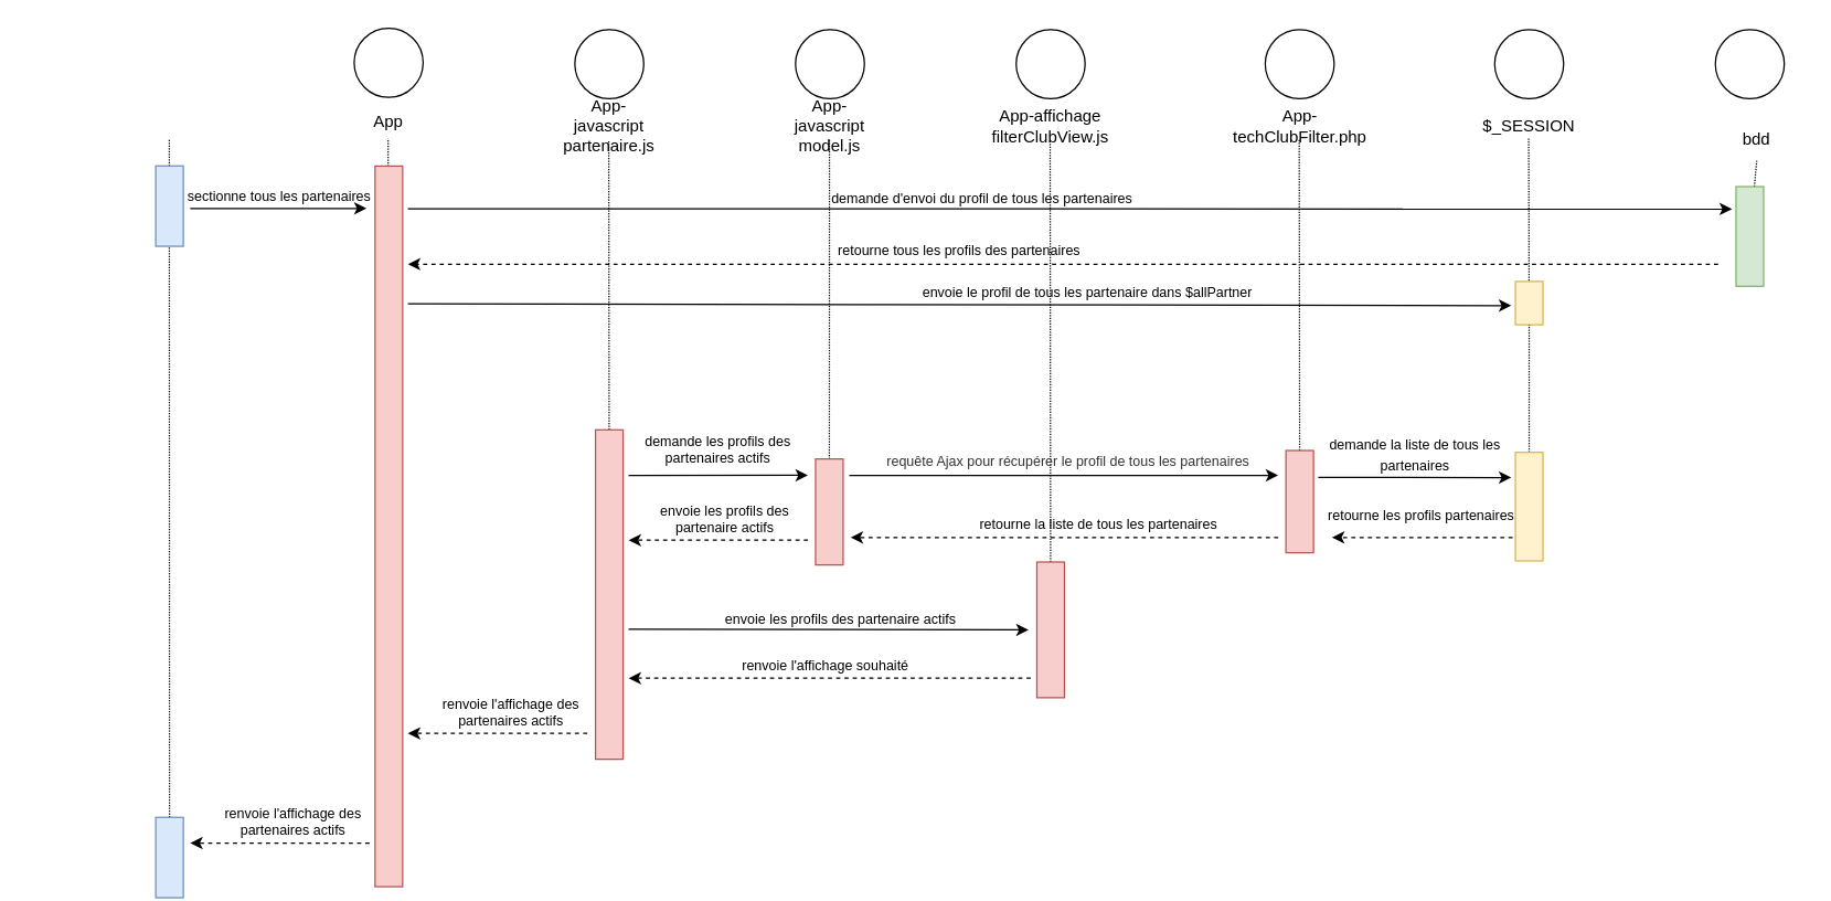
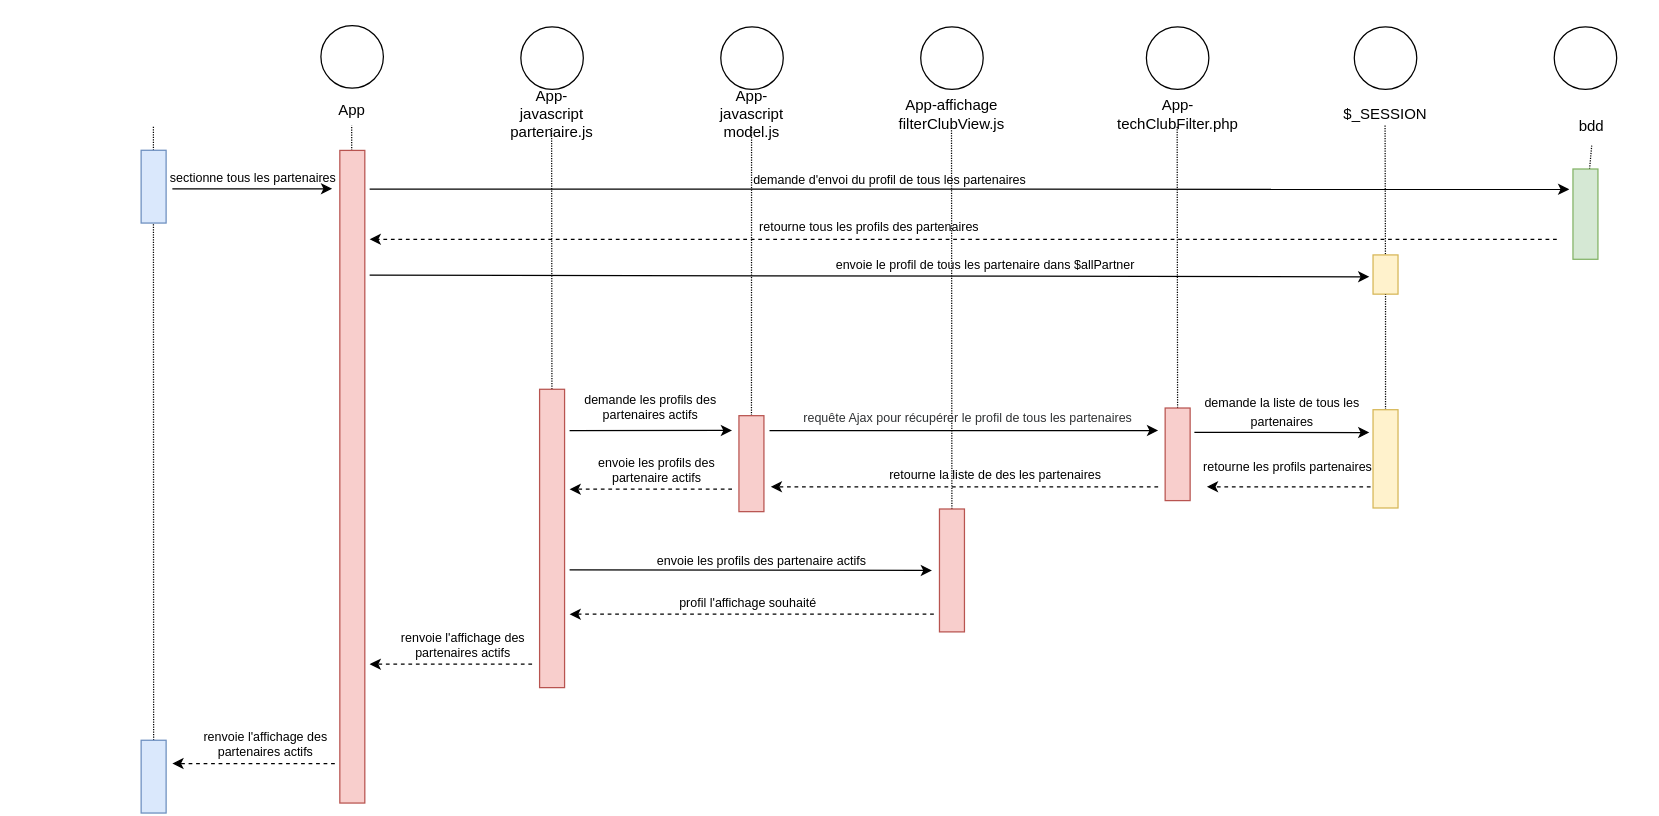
  <mxCell id="0" />
  <mxCell id="1" parent="0" />
  <mxCell id="2" value="" style="ellipse;whiteSpace=wrap;html=1;aspect=fixed;" parent="1" vertex="1"><mxGeometry x="1242.96" y="21" width="50" height="50" as="geometry" /></mxCell>
  <mxCell id="3" value="bdd" style="text;html=1;strokeColor=none;fillColor=none;align=center;verticalAlign=middle;whiteSpace=wrap;rounded=0;" parent="1" vertex="1"><mxGeometry x="1242.96" y="86" width="60" height="30" as="geometry" /></mxCell>
  <mxCell id="4" value="" style="ellipse;whiteSpace=wrap;html=1;aspect=fixed;" parent="1" vertex="1"><mxGeometry x="256" y="20" width="50" height="50" as="geometry" /></mxCell>
  <mxCell id="5" value="App" style="text;html=1;strokeColor=none;fillColor=none;align=center;verticalAlign=middle;whiteSpace=wrap;rounded=0;" parent="1" vertex="1"><mxGeometry x="251" y="70" width="60" height="35" as="geometry" /></mxCell>
  <mxCell id="6" value="" style="ellipse;whiteSpace=wrap;html=1;aspect=fixed;" parent="1" vertex="1"><mxGeometry x="416" y="21" width="50" height="50" as="geometry" /></mxCell>
  <mxCell id="7" value="App-javascript partenaire.js" style="text;html=1;strokeColor=none;fillColor=none;align=center;verticalAlign=middle;whiteSpace=wrap;rounded=0;" parent="1" vertex="1"><mxGeometry x="411" y="76" width="60" height="30" as="geometry" /></mxCell>
  <mxCell id="8" value="" style="endArrow=none;html=1;rounded=0;dashed=1;dashPattern=1 1;startArrow=none;" parent="1" source="58" edge="1"><mxGeometry width="50" height="50" relative="1" as="geometry"><mxPoint x="121.88" y="801" as="sourcePoint" /><mxPoint x="121.96" y="101" as="targetPoint" /></mxGeometry></mxCell>
  <mxCell id="9" value="" style="endArrow=none;html=1;rounded=0;dashed=1;dashPattern=1 1;exitX=0;exitY=0.5;exitDx=0;exitDy=0;" parent="1" source="12" edge="1"><mxGeometry width="50" height="50" relative="1" as="geometry"><mxPoint x="280.55" y="800" as="sourcePoint" /><mxPoint x="280.63" y="100" as="targetPoint" /></mxGeometry></mxCell>
  <mxCell id="10" value="" style="endArrow=none;html=1;rounded=0;dashed=1;dashPattern=1 1;startArrow=none;" parent="1" source="46" edge="1"><mxGeometry width="50" height="50" relative="1" as="geometry"><mxPoint x="440.55" y="801" as="sourcePoint" /><mxPoint x="440.63" y="101" as="targetPoint" /></mxGeometry></mxCell>
  <mxCell id="11" value="" style="rounded=0;whiteSpace=wrap;html=1;rotation=-90;fillColor=#dae8fc;strokeColor=#6c8ebf;" parent="1" vertex="1"><mxGeometry x="93" y="138.87" width="58.25" height="20" as="geometry" /></mxCell>
  <mxCell id="12" value="" style="rounded=0;whiteSpace=wrap;html=1;rotation=-90;fillColor=#f8cecc;strokeColor=#b85450;" parent="1" vertex="1"><mxGeometry x="20" y="371" width="522.28" height="20" as="geometry" /></mxCell>
  <mxCell id="13" value="&lt;font style=&quot;font-size: 10px;&quot;&gt;sectionne tous les partenaires&lt;/font&gt;" style="text;html=1;strokeColor=none;fillColor=none;align=center;verticalAlign=middle;whiteSpace=wrap;rounded=0;" parent="1" vertex="1"><mxGeometry x="132" y="141" width="140" as="geometry" /></mxCell>
  <mxCell id="14" value="&lt;font style=&quot;font-size: 10px;&quot;&gt;demande d'envoi du profil de tous les partenaires&lt;/font&gt;" style="text;html=1;strokeColor=none;fillColor=none;align=center;verticalAlign=middle;whiteSpace=wrap;rounded=0;" parent="1" vertex="1"><mxGeometry x="565" y="141" width="293" height="4" as="geometry" /></mxCell>
  <mxCell id="15" value="&lt;font style=&quot;font-size: 10px;&quot;&gt;retourne tous les profils des partenaires&lt;/font&gt;" style="text;html=1;strokeColor=none;fillColor=none;align=center;verticalAlign=middle;whiteSpace=wrap;rounded=0;" parent="1" vertex="1"><mxGeometry x="585" y="180.87" width="220" as="geometry" /></mxCell>
  <mxCell id="16" value="" style="ellipse;whiteSpace=wrap;html=1;aspect=fixed;" parent="1" vertex="1"><mxGeometry x="1082.96" y="21" width="50" height="50" as="geometry" /></mxCell>
  <mxCell id="17" value="$_SESSION" style="text;html=1;strokeColor=none;fillColor=none;align=center;verticalAlign=middle;whiteSpace=wrap;rounded=0;" parent="1" vertex="1"><mxGeometry x="1077.96" y="76" width="60" height="30" as="geometry" /></mxCell>
  <mxCell id="18" value="" style="ellipse;whiteSpace=wrap;html=1;aspect=fixed;" parent="1" vertex="1"><mxGeometry x="576" y="21" width="50" height="50" as="geometry" /></mxCell>
  <mxCell id="19" value="App-javascript model.js" style="text;html=1;strokeColor=none;fillColor=none;align=center;verticalAlign=middle;whiteSpace=wrap;rounded=0;" parent="1" vertex="1"><mxGeometry x="571" y="76" width="60" height="30" as="geometry" /></mxCell>
  <mxCell id="20" value="" style="endArrow=none;html=1;rounded=0;dashed=1;dashPattern=1 1;startArrow=none;" parent="1" source="33" edge="1"><mxGeometry width="50" height="50" relative="1" as="geometry"><mxPoint x="600.55" y="801" as="sourcePoint" /><mxPoint x="600.63" y="101" as="targetPoint" /></mxGeometry></mxCell>
  <mxCell id="21" value="" style="ellipse;whiteSpace=wrap;html=1;aspect=fixed;" parent="1" vertex="1"><mxGeometry x="736" y="21" width="50" height="50" as="geometry" /></mxCell>
  <mxCell id="22" value="App-affichage filterClubView.js" style="text;html=1;strokeColor=none;fillColor=none;align=center;verticalAlign=middle;whiteSpace=wrap;rounded=0;" parent="1" vertex="1"><mxGeometry x="731" y="76" width="60" height="30" as="geometry" /></mxCell>
  <mxCell id="23" value="" style="endArrow=none;html=1;rounded=0;dashed=1;dashPattern=1 1;startArrow=none;" parent="1" source="51" edge="1"><mxGeometry width="50" height="50" relative="1" as="geometry"><mxPoint x="760.55" y="801" as="sourcePoint" /><mxPoint x="760.63" y="101" as="targetPoint" /></mxGeometry></mxCell>
  <mxCell id="24" value="" style="endArrow=none;html=1;rounded=0;dashed=1;dashPattern=1 1;exitX=0;exitY=0.5;exitDx=0;exitDy=0;" parent="1" source="30" edge="1"><mxGeometry width="50" height="50" relative="1" as="geometry"><mxPoint x="1107.51" y="800" as="sourcePoint" /><mxPoint x="1107.59" y="100" as="targetPoint" /></mxGeometry></mxCell>
  <mxCell id="25" value="" style="endArrow=none;html=1;rounded=0;dashed=1;dashPattern=1 1;startArrow=none;entryX=0.5;entryY=1;entryDx=0;entryDy=0;" parent="1" source="28" target="3" edge="1"><mxGeometry width="50" height="50" relative="1" as="geometry"><mxPoint x="1097.14" y="806" as="sourcePoint" /><mxPoint x="1097.22" y="106" as="targetPoint" /></mxGeometry></mxCell>
  <mxCell id="26" value="" style="endArrow=classic;html=1;rounded=0;" parent="1" edge="1"><mxGeometry width="50" height="50" relative="1" as="geometry"><mxPoint x="137.13" y="150.58" as="sourcePoint" /><mxPoint x="265" y="150.58" as="targetPoint" /></mxGeometry></mxCell>
  <mxCell id="27" value="" style="endArrow=classic;html=1;rounded=0;" parent="1" edge="1"><mxGeometry width="50" height="50" relative="1" as="geometry"><mxPoint x="295" y="150.87" as="sourcePoint" /><mxPoint x="1255" y="151" as="targetPoint" /></mxGeometry></mxCell>
  <mxCell id="28" value="" style="rounded=0;whiteSpace=wrap;html=1;rotation=-90;fillColor=#d5e8d4;strokeColor=#82b366;" parent="1" vertex="1"><mxGeometry x="1231.83" y="160.87" width="72.25" height="20" as="geometry" /></mxCell>
  <mxCell id="29" value="" style="endArrow=classic;html=1;rounded=0;dashed=1;" parent="1" edge="1"><mxGeometry width="50" height="50" relative="1" as="geometry"><mxPoint x="1245" y="191" as="sourcePoint" /><mxPoint x="295" y="191" as="targetPoint" /></mxGeometry></mxCell>
  <mxCell id="30" value="" style="rounded=0;whiteSpace=wrap;html=1;rotation=-90;fillColor=#fff2cc;strokeColor=#d6b656;" parent="1" vertex="1"><mxGeometry x="1092.27" y="209.2" width="31.39" height="20" as="geometry" /></mxCell>
  <mxCell id="31" value="" style="endArrow=classic;html=1;rounded=0;" parent="1" edge="1"><mxGeometry width="50" height="50" relative="1" as="geometry"><mxPoint x="295" y="219.63" as="sourcePoint" /><mxPoint x="1095" y="221" as="targetPoint" /></mxGeometry></mxCell>
  <mxCell id="32" value="&lt;font style=&quot;font-size: 10px;&quot;&gt;envoie le profil de tous les partenaire dans $allPartner&lt;/font&gt;" style="text;html=1;strokeColor=none;fillColor=none;align=center;verticalAlign=middle;whiteSpace=wrap;rounded=0;" parent="1" vertex="1"><mxGeometry x="631" y="210.25" width="314" as="geometry" /></mxCell>
  <mxCell id="33" value="" style="rounded=0;whiteSpace=wrap;html=1;rotation=-90;fillColor=#f8cecc;strokeColor=#b85450;" parent="1" vertex="1"><mxGeometry x="562.13" y="360.55" width="76.81" height="20" as="geometry" /></mxCell>
  <mxCell id="34" value="" style="endArrow=classic;html=1;rounded=0;" parent="1" edge="1"><mxGeometry width="50" height="50" relative="1" as="geometry"><mxPoint x="615" y="344.02" as="sourcePoint" /><mxPoint x="926" y="344.02" as="targetPoint" /></mxGeometry></mxCell>
  <mxCell id="35" value="" style="ellipse;whiteSpace=wrap;html=1;aspect=fixed;" parent="1" vertex="1"><mxGeometry x="916.59" y="21" width="50" height="50" as="geometry" /></mxCell>
  <mxCell id="36" value="App-techClubFilter.php" style="text;html=1;strokeColor=none;fillColor=none;align=center;verticalAlign=middle;whiteSpace=wrap;rounded=0;" parent="1" vertex="1"><mxGeometry x="911.59" y="76" width="60" height="30" as="geometry" /></mxCell>
  <mxCell id="37" value="" style="endArrow=none;html=1;rounded=0;dashed=1;dashPattern=1 1;startArrow=none;" parent="1" source="38" edge="1"><mxGeometry width="50" height="50" relative="1" as="geometry"><mxPoint x="941.14" y="800" as="sourcePoint" /><mxPoint x="941.22" y="100" as="targetPoint" /></mxGeometry></mxCell>
  <mxCell id="38" value="" style="rounded=0;whiteSpace=wrap;html=1;rotation=-90;fillColor=#f8cecc;strokeColor=#b85450;" parent="1" vertex="1"><mxGeometry x="904.55" y="353.06" width="74.1" height="20" as="geometry" /></mxCell>
  <mxCell id="39" value="" style="endArrow=classic;html=1;rounded=0;" parent="1" edge="1"><mxGeometry width="50" height="50" relative="1" as="geometry"><mxPoint x="955" y="345.51" as="sourcePoint" /><mxPoint x="1095" y="345.63" as="targetPoint" /></mxGeometry></mxCell>
  <mxCell id="40" value="&lt;font style=&quot;font-size: 10px;&quot;&gt;demande la liste de tous les partenaires&lt;/font&gt;" style="text;html=1;strokeColor=none;fillColor=none;align=center;verticalAlign=middle;whiteSpace=wrap;rounded=0;" parent="1" vertex="1"><mxGeometry x="955" y="328" width="141" height="1.12" as="geometry" /></mxCell>
  <mxCell id="41" value="" style="endArrow=classic;html=1;rounded=0;dashed=1;" parent="1" edge="1"><mxGeometry width="50" height="50" relative="1" as="geometry"><mxPoint x="1096" y="389.02" as="sourcePoint" /><mxPoint x="965" y="389.02" as="targetPoint" /></mxGeometry></mxCell>
  <mxCell id="42" value="&lt;font style=&quot;font-size: 10px;&quot;&gt;retourne les profils partenaires&lt;/font&gt;" style="text;html=1;strokeColor=none;fillColor=none;align=center;verticalAlign=middle;whiteSpace=wrap;rounded=0;" parent="1" vertex="1"><mxGeometry x="955" y="372.43" width="150" as="geometry" /></mxCell>
  <mxCell id="43" value="&lt;p style=&quot;margin: 0px 0px 0px 24px; font-variant-numeric: normal; font-variant-east-asian: normal; font-stretch: normal; line-height: normal; color: rgb(48, 50, 52); text-align: start;&quot; class=&quot;p1&quot;&gt;&lt;font style=&quot;font-size: 10px;&quot;&gt;requête Ajax pour récupérer le profil de tous les partenaires&lt;/font&gt;&lt;/p&gt;" style="text;html=1;strokeColor=none;fillColor=none;align=center;verticalAlign=middle;whiteSpace=wrap;rounded=0;" parent="1" vertex="1"><mxGeometry x="592" y="328" width="340" height="10.1" as="geometry" /></mxCell>
  <mxCell id="44" value="" style="endArrow=classic;html=1;rounded=0;dashed=1;" parent="1" edge="1"><mxGeometry width="50" height="50" relative="1" as="geometry"><mxPoint x="926" y="389.02" as="sourcePoint" /><mxPoint x="616" y="389.02" as="targetPoint" /></mxGeometry></mxCell>
- <mxCell id="45" value="retourne la liste de tous les partenaires" style="text;html=1;strokeColor=none;fillColor=none;align=center;verticalAlign=middle;whiteSpace=wrap;rounded=0;fontSize=10;" parent="1" vertex="1"><mxGeometry x="683.88" y="375.84" width="224" height="6.59" as="geometry" /></mxCell>
+ <mxCell id="45" value="retourne la liste de des les partenaires" style="text;html=1;strokeColor=none;fillColor=none;align=center;verticalAlign=middle;whiteSpace=wrap;rounded=0;fontSize=10;" parent="1" vertex="1"><mxGeometry x="683.88" y="375.84" width="224" height="6.59" as="geometry" /></mxCell>
  <mxCell id="46" value="" style="rounded=0;whiteSpace=wrap;html=1;rotation=-90;fillColor=#f8cecc;strokeColor=#b85450;" parent="1" vertex="1"><mxGeometry x="321.63" y="420.4" width="238.75" height="20" as="geometry" /></mxCell>
  <mxCell id="47" value="" style="endArrow=classic;html=1;rounded=0;" parent="1" edge="1"><mxGeometry width="50" height="50" relative="1" as="geometry"><mxPoint x="455" y="344.01" as="sourcePoint" /><mxPoint x="585" y="344" as="targetPoint" /></mxGeometry></mxCell>
  <mxCell id="48" value="demande les profils des partenaires actifs" style="text;html=1;strokeColor=none;fillColor=none;align=center;verticalAlign=middle;whiteSpace=wrap;rounded=0;fontSize=10;" parent="1" vertex="1"><mxGeometry x="445" y="324.01" width="150" as="geometry" /></mxCell>
  <mxCell id="49" value="" style="endArrow=classic;html=1;rounded=0;dashed=1;" parent="1" edge="1"><mxGeometry width="50" height="50" relative="1" as="geometry"><mxPoint x="585" y="391" as="sourcePoint" /><mxPoint x="455" y="391" as="targetPoint" /></mxGeometry></mxCell>
  <mxCell id="50" value="envoie les profils des partenaire actifs" style="text;html=1;strokeColor=none;fillColor=none;align=center;verticalAlign=middle;whiteSpace=wrap;rounded=0;fontSize=10;" parent="1" vertex="1"><mxGeometry x="455" y="371" width="140" height="9.52" as="geometry" /></mxCell>
  <mxCell id="51" value="" style="rounded=0;whiteSpace=wrap;html=1;rotation=-90;fillColor=#f8cecc;strokeColor=#b85450;" parent="1" vertex="1"><mxGeometry x="711.83" y="446" width="98.35" height="20" as="geometry" /></mxCell>
  <mxCell id="52" value="" style="endArrow=classic;html=1;rounded=0;" parent="1" edge="1"><mxGeometry width="50" height="50" relative="1" as="geometry"><mxPoint x="455" y="455.52" as="sourcePoint" /><mxPoint x="745" y="456" as="targetPoint" /></mxGeometry></mxCell>
  <mxCell id="53" value="envoie les profils des partenaire actifs" style="text;html=1;strokeColor=none;fillColor=none;align=center;verticalAlign=middle;whiteSpace=wrap;rounded=0;fontSize=10;" parent="1" vertex="1"><mxGeometry x="487" y="441" width="244" height="14" as="geometry" /></mxCell>
  <mxCell id="54" value="" style="endArrow=classic;html=1;rounded=0;dashed=1;" parent="1" edge="1"><mxGeometry width="50" height="50" relative="1" as="geometry"><mxPoint x="746.5" y="491" as="sourcePoint" /><mxPoint x="455" y="491" as="targetPoint" /></mxGeometry></mxCell>
- <mxCell id="55" value="renvoie l'affichage souhaité" style="text;html=1;strokeColor=none;fillColor=none;align=center;verticalAlign=middle;whiteSpace=wrap;rounded=0;fontSize=10;" parent="1" vertex="1"><mxGeometry x="518.19" y="481" width="160" as="geometry" /></mxCell>
+ <mxCell id="55" value="profil l'affichage souhaité" style="text;html=1;strokeColor=none;fillColor=none;align=center;verticalAlign=middle;whiteSpace=wrap;rounded=0;fontSize=10;" parent="1" vertex="1"><mxGeometry x="518.19" y="481" width="160" as="geometry" /></mxCell>
  <mxCell id="56" value="" style="endArrow=classic;html=1;rounded=0;dashed=1;" parent="1" edge="1"><mxGeometry width="50" height="50" relative="1" as="geometry"><mxPoint x="425" y="531" as="sourcePoint" /><mxPoint x="295" y="531" as="targetPoint" /></mxGeometry></mxCell>
  <mxCell id="57" value="renvoie l'affichage des partenaires actifs" style="text;html=1;strokeColor=none;fillColor=none;align=center;verticalAlign=middle;whiteSpace=wrap;rounded=0;fontSize=10;" parent="1" vertex="1"><mxGeometry x="295" y="511" width="150" height="10" as="geometry" /></mxCell>
  <mxCell id="58" value="" style="rounded=0;whiteSpace=wrap;html=1;rotation=-90;fillColor=#dae8fc;strokeColor=#6c8ebf;" parent="1" vertex="1"><mxGeometry x="93.01" y="611" width="58.25" height="20" as="geometry" /></mxCell>
  <mxCell id="59" value="" style="endArrow=classic;html=1;rounded=0;dashed=1;" parent="1" edge="1"><mxGeometry width="50" height="50" relative="1" as="geometry"><mxPoint x="267.13" y="610.49" as="sourcePoint" /><mxPoint x="137.13" y="610.49" as="targetPoint" /></mxGeometry></mxCell>
  <mxCell id="60" value="renvoie l'affichage des partenaires actifs" style="text;html=1;strokeColor=none;fillColor=none;align=center;verticalAlign=middle;whiteSpace=wrap;rounded=0;fontSize=10;" parent="1" vertex="1"><mxGeometry x="137.13" y="590.49" width="150" height="10" as="geometry" /></mxCell>
  <mxCell id="61" value="" style="endArrow=none;html=1;rounded=0;entryX=0;entryY=0.5;entryDx=0;entryDy=0;dashed=1;dashPattern=1 1;startArrow=none;" edge="1" parent="1" source="62" target="30"><mxGeometry width="50" height="50" relative="1" as="geometry"><mxPoint x="1108" y="461" as="sourcePoint" /><mxPoint x="1123.66" y="251" as="targetPoint" /></mxGeometry></mxCell>
  <mxCell id="62" value="" style="rounded=0;whiteSpace=wrap;html=1;rotation=-90;fillColor=#fff2cc;strokeColor=#d6b656;" vertex="1" parent="1"><mxGeometry x="1068.63" y="356.69" width="78.65" height="20" as="geometry" /></mxCell>
